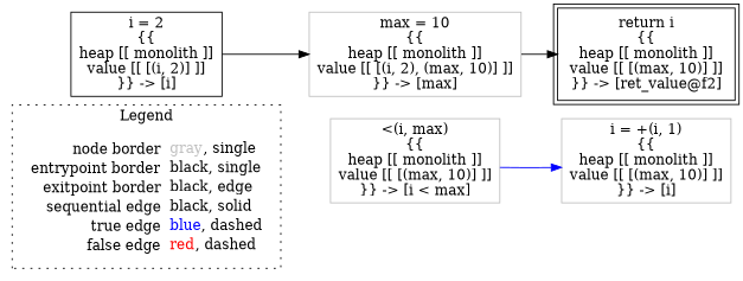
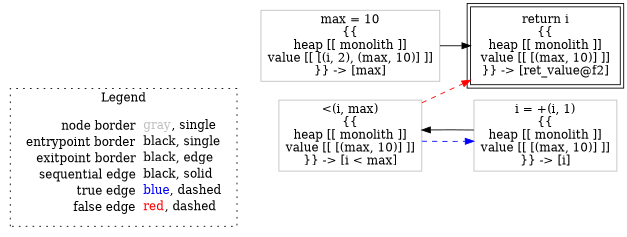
  digraph {
    rankdir=LR
    node [shape=rect color=gray]
    edge [color=black]
    n1 [label=<<table border="0" cellpadding="2" cellspacing="0" cellborder="0"><tr><td align="right">node border&nbsp;</td><td align="left"><font color="gray">gray</font>, single</td></tr><tr><td align="right">entrypoint border&nbsp;</td><td align="left"><font color="black">black</font>, single</td></tr><tr><td align="right">exitpoint border&nbsp;</td><td align="left"><font color="black">black</font>, edge</td></tr><tr><td align="right">sequential edge&nbsp;</td><td align="left"><font color="black">black</font>, solid</td></tr><tr><td align="right">true edge&nbsp;</td><td align="left"><font color="blue">blue</font>, dashed</td></tr><tr><td align="right">false edge&nbsp;</td><td align="left"><font color="red">red</font>, dashed</td></tr></table>> shape=plaintext color=""]
-   n2 [color=black label=<i = 2<BR/>{{<BR/>heap [[ monolith ]]<BR/>value [[ [(i, 2)] ]]<BR/>}} -&gt; [i]>]
    n3 [label=<max = 10<BR/>{{<BR/>heap [[ monolith ]]<BR/>value [[ [(i, 2), (max, 10)] ]]<BR/>}} -&gt; [max]>]
    n4 [color=black label=<return i<BR/>{{<BR/>heap [[ monolith ]]<BR/>value [[ [(max, 10)] ]]<BR/>}} -&gt; [ret_value@f2]> peripheries=2]
    n5 [label=<i = +(i, 1)<BR/>{{<BR/>heap [[ monolith ]]<BR/>value [[ [(max, 10)] ]]<BR/>}} -&gt; [i]>]
    n6 [label=<&lt;(i, max)<BR/>{{<BR/>heap [[ monolith ]]<BR/>value [[ [(max, 10)] ]]<BR/>}} -&gt; [i &lt; max]>]
    subgraph cluster_1 {
      label=Legend
      style=dotted
      n1
    }
-   n2 -> n3
    n3 -> n4
-   n6 -> n5 [color=blue style=solid]
+   n5 -> n6
+   n6 -> n4 [color=red style=dashed]
+   n6 -> n5 [color=blue style=dashed]
  }
